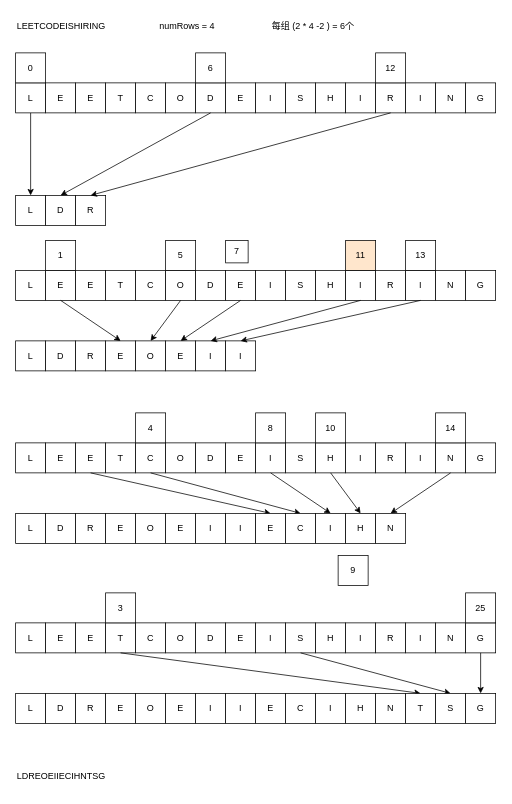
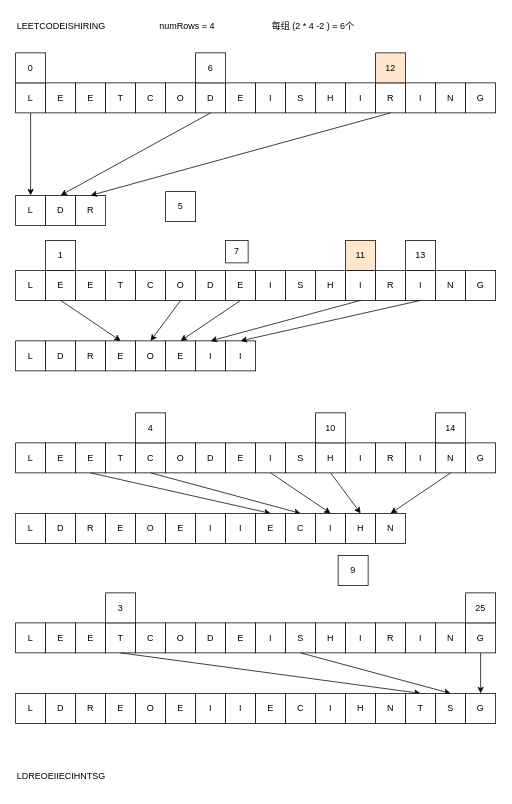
  <mxCell id="0" />
  <mxCell id="1" parent="0" />
  <mxCell id="2" value="LEETCODEISHIRING" style="text;html=1;" vertex="1" parent="1"><mxGeometry x="20" y="20" width="140" height="30" as="geometry" /></mxCell>
  <mxCell id="3" style="edgeStyle=orthogonalEdgeStyle;rounded=0;orthogonalLoop=1;jettySize=auto;html=1;exitX=0.5;exitY=1;exitDx=0;exitDy=0;" edge="1" parent="1" source="4" target="22"><mxGeometry relative="1" as="geometry" /></mxCell>
  <mxCell id="4" value="L" style="rounded=0;whiteSpace=wrap;html=1;" vertex="1" parent="1"><mxGeometry x="20" y="110" width="40" height="40" as="geometry" /></mxCell>
  <mxCell id="5" value="E" style="rounded=0;whiteSpace=wrap;html=1;" vertex="1" parent="1"><mxGeometry x="60" y="110" width="40" height="40" as="geometry" /></mxCell>
  <mxCell id="6" value="E" style="rounded=0;whiteSpace=wrap;html=1;" vertex="1" parent="1"><mxGeometry x="100" y="110" width="40" height="40" as="geometry" /></mxCell>
  <mxCell id="7" value="T" style="rounded=0;whiteSpace=wrap;html=1;" vertex="1" parent="1"><mxGeometry x="140" y="110" width="40" height="40" as="geometry" /></mxCell>
  <mxCell id="8" value="C" style="rounded=0;whiteSpace=wrap;html=1;" vertex="1" parent="1"><mxGeometry x="180" y="110" width="40" height="40" as="geometry" /></mxCell>
  <mxCell id="9" value="O" style="rounded=0;whiteSpace=wrap;html=1;" vertex="1" parent="1"><mxGeometry x="220" y="110" width="40" height="40" as="geometry" /></mxCell>
  <mxCell id="10" value="D" style="rounded=0;whiteSpace=wrap;html=1;" vertex="1" parent="1"><mxGeometry x="260" y="110" width="40" height="40" as="geometry" /></mxCell>
  <mxCell id="11" value="E" style="rounded=0;whiteSpace=wrap;html=1;" vertex="1" parent="1"><mxGeometry x="300" y="110" width="40" height="40" as="geometry" /></mxCell>
  <mxCell id="12" value="I" style="rounded=0;whiteSpace=wrap;html=1;" vertex="1" parent="1"><mxGeometry x="340" y="110" width="40" height="40" as="geometry" /></mxCell>
  <mxCell id="13" value="S" style="rounded=0;whiteSpace=wrap;html=1;" vertex="1" parent="1"><mxGeometry x="380" y="110" width="40" height="40" as="geometry" /></mxCell>
  <mxCell id="14" value="H" style="rounded=0;whiteSpace=wrap;html=1;" vertex="1" parent="1"><mxGeometry x="420" y="110" width="40" height="40" as="geometry" /></mxCell>
  <mxCell id="15" value="I" style="rounded=0;whiteSpace=wrap;html=1;" vertex="1" parent="1"><mxGeometry x="460" y="110" width="40" height="40" as="geometry" /></mxCell>
  <mxCell id="16" value="R" style="rounded=0;whiteSpace=wrap;html=1;" vertex="1" parent="1"><mxGeometry x="500" y="110" width="40" height="40" as="geometry" /></mxCell>
  <mxCell id="17" value="I" style="rounded=0;whiteSpace=wrap;html=1;" vertex="1" parent="1"><mxGeometry x="540" y="110" width="40" height="40" as="geometry" /></mxCell>
  <mxCell id="18" value="N" style="rounded=0;whiteSpace=wrap;html=1;" vertex="1" parent="1"><mxGeometry x="580" y="110" width="40" height="40" as="geometry" /></mxCell>
  <mxCell id="19" value="G" style="rounded=0;whiteSpace=wrap;html=1;" vertex="1" parent="1"><mxGeometry x="620" y="110" width="40" height="40" as="geometry" /></mxCell>
  <mxCell id="20" value="numRows = 4" style="text;html=1;" vertex="1" parent="1"><mxGeometry x="210" y="20" width="100" height="30" as="geometry" /></mxCell>
  <mxCell id="21" value="每组 (2 * 4 -2 ) = 6个" style="text;html=1;" vertex="1" parent="1"><mxGeometry x="360" y="20" width="120" height="30" as="geometry" /></mxCell>
  <mxCell id="22" value="L" style="rounded=0;whiteSpace=wrap;html=1;" vertex="1" parent="1"><mxGeometry x="20" y="260" width="40" height="40" as="geometry" /></mxCell>
  <mxCell id="23" value="D" style="rounded=0;whiteSpace=wrap;html=1;" vertex="1" parent="1"><mxGeometry x="60" y="260" width="40" height="40" as="geometry" /></mxCell>
  <mxCell id="24" value="R" style="rounded=0;whiteSpace=wrap;html=1;" vertex="1" parent="1"><mxGeometry x="100" y="260" width="40" height="40" as="geometry" /></mxCell>
  <mxCell id="25" value="" style="endArrow=classic;html=1;exitX=0.5;exitY=1;exitDx=0;exitDy=0;entryX=0.5;entryY=0;entryDx=0;entryDy=0;" edge="1" parent="1" source="16" target="24"><mxGeometry width="50" height="50" relative="1" as="geometry"><mxPoint x="20" y="370" as="sourcePoint" /><mxPoint x="70" y="320" as="targetPoint" /></mxGeometry></mxCell>
  <mxCell id="26" value="" style="endArrow=classic;html=1;exitX=0.5;exitY=1;exitDx=0;exitDy=0;entryX=0.5;entryY=0;entryDx=0;entryDy=0;" edge="1" parent="1" source="10" target="23"><mxGeometry width="50" height="50" relative="1" as="geometry"><mxPoint x="240" y="150" as="sourcePoint" /><mxPoint y="260" as="targetPoint" x="-80" /></mxGeometry></mxCell>
  <mxCell id="27" value="L" style="rounded=0;whiteSpace=wrap;html=1;" vertex="1" parent="1"><mxGeometry x="20" y="360" width="40" height="40" as="geometry" /></mxCell>
  <mxCell id="28" value="E" style="rounded=0;whiteSpace=wrap;html=1;" vertex="1" parent="1"><mxGeometry x="60" y="360" width="40" height="40" as="geometry" /></mxCell>
  <mxCell id="29" value="E" style="rounded=0;whiteSpace=wrap;html=1;" vertex="1" parent="1"><mxGeometry x="100" y="360" width="40" height="40" as="geometry" /></mxCell>
  <mxCell id="30" value="T" style="rounded=0;whiteSpace=wrap;html=1;" vertex="1" parent="1"><mxGeometry x="140" y="360" width="40" height="40" as="geometry" /></mxCell>
  <mxCell id="31" value="C" style="rounded=0;whiteSpace=wrap;html=1;" vertex="1" parent="1"><mxGeometry x="180" y="360" width="40" height="40" as="geometry" /></mxCell>
  <mxCell id="32" value="O" style="rounded=0;whiteSpace=wrap;html=1;" vertex="1" parent="1"><mxGeometry x="220" y="360" width="40" height="40" as="geometry" /></mxCell>
  <mxCell id="33" value="D" style="rounded=0;whiteSpace=wrap;html=1;" vertex="1" parent="1"><mxGeometry x="260" y="360" width="40" height="40" as="geometry" /></mxCell>
  <mxCell id="34" value="E" style="rounded=0;whiteSpace=wrap;html=1;" vertex="1" parent="1"><mxGeometry x="300" y="360" width="40" height="40" as="geometry" /></mxCell>
  <mxCell id="35" value="I" style="rounded=0;whiteSpace=wrap;html=1;" vertex="1" parent="1"><mxGeometry x="340" y="360" width="40" height="40" as="geometry" /></mxCell>
  <mxCell id="36" value="S" style="rounded=0;whiteSpace=wrap;html=1;" vertex="1" parent="1"><mxGeometry x="380" y="360" width="40" height="40" as="geometry" /></mxCell>
  <mxCell id="37" value="H" style="rounded=0;whiteSpace=wrap;html=1;" vertex="1" parent="1"><mxGeometry x="420" y="360" width="40" height="40" as="geometry" /></mxCell>
  <mxCell id="38" value="I" style="rounded=0;whiteSpace=wrap;html=1;" vertex="1" parent="1"><mxGeometry x="460" y="360" width="40" height="40" as="geometry" /></mxCell>
  <mxCell id="39" value="R" style="rounded=0;whiteSpace=wrap;html=1;" vertex="1" parent="1"><mxGeometry x="500" y="360" width="40" height="40" as="geometry" /></mxCell>
  <mxCell id="40" value="I" style="rounded=0;whiteSpace=wrap;html=1;" vertex="1" parent="1"><mxGeometry x="540" y="360" width="40" height="40" as="geometry" /></mxCell>
  <mxCell id="41" value="N" style="rounded=0;whiteSpace=wrap;html=1;" vertex="1" parent="1"><mxGeometry x="580" y="360" width="40" height="40" as="geometry" /></mxCell>
  <mxCell id="42" value="G" style="rounded=0;whiteSpace=wrap;html=1;" vertex="1" parent="1"><mxGeometry x="620" y="360" width="40" height="40" as="geometry" /></mxCell>
  <mxCell id="43" value="L" style="rounded=0;whiteSpace=wrap;html=1;" vertex="1" parent="1"><mxGeometry x="20" y="454" width="40" height="40" as="geometry" /></mxCell>
  <mxCell id="44" value="D" style="rounded=0;whiteSpace=wrap;html=1;" vertex="1" parent="1"><mxGeometry x="60" y="454" width="40" height="40" as="geometry" /></mxCell>
  <mxCell id="45" value="R" style="rounded=0;whiteSpace=wrap;html=1;" vertex="1" parent="1"><mxGeometry x="100" y="454" width="40" height="40" as="geometry" /></mxCell>
  <mxCell id="46" value="E" style="rounded=0;whiteSpace=wrap;html=1;" vertex="1" parent="1"><mxGeometry x="140" y="454" width="40" height="40" as="geometry" /></mxCell>
  <mxCell id="47" value="" style="endArrow=classic;html=1;exitX=0.5;exitY=1;exitDx=0;exitDy=0;entryX=0.5;entryY=0;entryDx=0;entryDy=0;" edge="1" parent="1" source="28" target="46"><mxGeometry width="50" height="50" relative="1" as="geometry"><mxPoint x="20" y="570" as="sourcePoint" /><mxPoint x="70" y="520" as="targetPoint" /></mxGeometry></mxCell>
  <mxCell id="48" value="0" style="rounded=0;whiteSpace=wrap;html=1;" vertex="1" parent="1"><mxGeometry x="20" y="70" width="40" height="40" as="geometry" /></mxCell>
  <mxCell id="49" value="6" style="rounded=0;whiteSpace=wrap;html=1;" vertex="1" parent="1"><mxGeometry x="260" y="70" width="40" height="40" as="geometry" /></mxCell>
- <mxCell id="50" value="12" style="rounded=0;whiteSpace=wrap;html=1;" vertex="1" parent="1"><mxGeometry x="500" y="70" width="40" height="40" as="geometry" /></mxCell>
+ <mxCell id="50" value="12" style="rounded=0;whiteSpace=wrap;html=1;fillColor=#ffe6cc;" vertex="1" parent="1"><mxGeometry x="500" y="70" width="40" height="40" as="geometry" /></mxCell>
  <mxCell id="51" value="1" style="rounded=0;whiteSpace=wrap;html=1;" vertex="1" parent="1"><mxGeometry x="60" y="320" width="40" height="40" as="geometry" /></mxCell>
- <mxCell id="52" value="5" style="rounded=0;whiteSpace=wrap;html=1;" vertex="1" parent="1"><mxGeometry x="220" y="320" width="40" height="40" as="geometry" /></mxCell>
+ <mxCell id="52" value="5" style="rounded=0;whiteSpace=wrap;html=1;" vertex="1" parent="1"><mxGeometry x="220" y="255" width="40" height="40" as="geometry" /></mxCell>
  <mxCell id="53" value="7" style="rounded=0;whiteSpace=wrap;html=1;" vertex="1" parent="1"><mxGeometry x="300" y="320" width="30" height="30" as="geometry" /></mxCell>
  <mxCell id="54" value="11" style="rounded=0;whiteSpace=wrap;html=1;fillColor=#ffe6cc;" vertex="1" parent="1"><mxGeometry x="460" y="320" width="40" height="40" as="geometry" /></mxCell>
  <mxCell id="55" value="13" style="rounded=0;whiteSpace=wrap;html=1;" vertex="1" parent="1"><mxGeometry x="540" y="320" width="40" height="40" as="geometry" /></mxCell>
  <mxCell id="56" value="O" style="rounded=0;whiteSpace=wrap;html=1;" vertex="1" parent="1"><mxGeometry x="180" y="454" width="40" height="40" as="geometry" /></mxCell>
  <mxCell id="57" value="E" style="rounded=0;whiteSpace=wrap;html=1;" vertex="1" parent="1"><mxGeometry x="220" y="454" width="40" height="40" as="geometry" /></mxCell>
  <mxCell id="58" value="I" style="rounded=0;whiteSpace=wrap;html=1;" vertex="1" parent="1"><mxGeometry x="260" y="454" width="40" height="40" as="geometry" /></mxCell>
  <mxCell id="59" value="I" style="rounded=0;whiteSpace=wrap;html=1;" vertex="1" parent="1"><mxGeometry x="300" y="454" width="40" height="40" as="geometry" /></mxCell>
  <mxCell id="60" value="" style="endArrow=classic;html=1;exitX=0.5;exitY=1;exitDx=0;exitDy=0;entryX=0.5;entryY=0;entryDx=0;entryDy=0;" edge="1" parent="1" source="32" target="56"><mxGeometry width="50" height="50" relative="1" as="geometry"><mxPoint x="210" y="450" as="sourcePoint" /><mxPoint x="260" y="400" as="targetPoint" /></mxGeometry></mxCell>
  <mxCell id="61" value="" style="endArrow=classic;html=1;exitX=0.5;exitY=1;exitDx=0;exitDy=0;entryX=0.5;entryY=0;entryDx=0;entryDy=0;" edge="1" parent="1" source="34" target="57"><mxGeometry width="50" height="50" relative="1" as="geometry"><mxPoint x="250" y="410" as="sourcePoint" /><mxPoint x="210" y="464" as="targetPoint" /></mxGeometry></mxCell>
  <mxCell id="62" value="" style="endArrow=classic;html=1;exitX=0.5;exitY=1;exitDx=0;exitDy=0;entryX=0.5;entryY=0;entryDx=0;entryDy=0;" edge="1" parent="1" source="38" target="58"><mxGeometry width="50" height="50" relative="1" as="geometry"><mxPoint x="330" y="410" as="sourcePoint" /><mxPoint x="250" y="464" as="targetPoint" /></mxGeometry></mxCell>
  <mxCell id="63" value="" style="endArrow=classic;html=1;exitX=0.5;exitY=1;exitDx=0;exitDy=0;entryX=0.5;entryY=0;entryDx=0;entryDy=0;" edge="1" parent="1" source="40" target="59"><mxGeometry width="50" height="50" relative="1" as="geometry"><mxPoint x="490" y="410" as="sourcePoint" /><mxPoint x="290" y="464" as="targetPoint" /></mxGeometry></mxCell>
  <mxCell id="64" value="L" style="rounded=0;whiteSpace=wrap;html=1;" vertex="1" parent="1"><mxGeometry x="20" y="590" width="40" height="40" as="geometry" /></mxCell>
  <mxCell id="65" value="E" style="rounded=0;whiteSpace=wrap;html=1;" vertex="1" parent="1"><mxGeometry x="60" y="590" width="40" height="40" as="geometry" /></mxCell>
  <mxCell id="66" value="E" style="rounded=0;whiteSpace=wrap;html=1;" vertex="1" parent="1"><mxGeometry x="100" y="590" width="40" height="40" as="geometry" /></mxCell>
  <mxCell id="67" value="T" style="rounded=0;whiteSpace=wrap;html=1;" vertex="1" parent="1"><mxGeometry x="140" y="590" width="40" height="40" as="geometry" /></mxCell>
  <mxCell id="68" value="C" style="rounded=0;whiteSpace=wrap;html=1;" vertex="1" parent="1"><mxGeometry x="180" y="590" width="40" height="40" as="geometry" /></mxCell>
  <mxCell id="69" value="O" style="rounded=0;whiteSpace=wrap;html=1;" vertex="1" parent="1"><mxGeometry x="220" y="590" width="40" height="40" as="geometry" /></mxCell>
  <mxCell id="70" value="D" style="rounded=0;whiteSpace=wrap;html=1;" vertex="1" parent="1"><mxGeometry x="260" y="590" width="40" height="40" as="geometry" /></mxCell>
  <mxCell id="71" value="E" style="rounded=0;whiteSpace=wrap;html=1;" vertex="1" parent="1"><mxGeometry x="300" y="590" width="40" height="40" as="geometry" /></mxCell>
  <mxCell id="72" value="I" style="rounded=0;whiteSpace=wrap;html=1;" vertex="1" parent="1"><mxGeometry x="340" y="590" width="40" height="40" as="geometry" /></mxCell>
  <mxCell id="73" value="S" style="rounded=0;whiteSpace=wrap;html=1;" vertex="1" parent="1"><mxGeometry x="380" y="590" width="40" height="40" as="geometry" /></mxCell>
  <mxCell id="74" value="H" style="rounded=0;whiteSpace=wrap;html=1;" vertex="1" parent="1"><mxGeometry x="420" y="590" width="40" height="40" as="geometry" /></mxCell>
  <mxCell id="75" value="I" style="rounded=0;whiteSpace=wrap;html=1;" vertex="1" parent="1"><mxGeometry x="460" y="590" width="40" height="40" as="geometry" /></mxCell>
  <mxCell id="76" value="R" style="rounded=0;whiteSpace=wrap;html=1;" vertex="1" parent="1"><mxGeometry x="500" y="590" width="40" height="40" as="geometry" /></mxCell>
  <mxCell id="77" value="I" style="rounded=0;whiteSpace=wrap;html=1;" vertex="1" parent="1"><mxGeometry x="540" y="590" width="40" height="40" as="geometry" /></mxCell>
  <mxCell id="78" value="N" style="rounded=0;whiteSpace=wrap;html=1;" vertex="1" parent="1"><mxGeometry x="580" y="590" width="40" height="40" as="geometry" /></mxCell>
  <mxCell id="79" value="G" style="rounded=0;whiteSpace=wrap;html=1;" vertex="1" parent="1"><mxGeometry x="620" y="590" width="40" height="40" as="geometry" /></mxCell>
  <mxCell id="80" value="L" style="rounded=0;whiteSpace=wrap;html=1;" vertex="1" parent="1"><mxGeometry x="20" y="684" width="40" height="40" as="geometry" /></mxCell>
  <mxCell id="81" value="D" style="rounded=0;whiteSpace=wrap;html=1;" vertex="1" parent="1"><mxGeometry x="60" y="684" width="40" height="40" as="geometry" /></mxCell>
  <mxCell id="82" value="R" style="rounded=0;whiteSpace=wrap;html=1;" vertex="1" parent="1"><mxGeometry x="100" y="684" width="40" height="40" as="geometry" /></mxCell>
  <mxCell id="83" value="E" style="rounded=0;whiteSpace=wrap;html=1;" vertex="1" parent="1"><mxGeometry x="140" y="684" width="40" height="40" as="geometry" /></mxCell>
  <mxCell id="84" value="" style="endArrow=classic;html=1;exitX=0.5;exitY=1;exitDx=0;exitDy=0;entryX=0.5;entryY=0;entryDx=0;entryDy=0;" edge="1" parent="1" source="66" target="97"><mxGeometry width="50" height="50" relative="1" as="geometry"><mxPoint x="20" y="800" as="sourcePoint" /><mxPoint x="70" y="750" as="targetPoint" /></mxGeometry></mxCell>
  <mxCell id="85" value="4" style="rounded=0;whiteSpace=wrap;html=1;" vertex="1" parent="1"><mxGeometry x="180" y="550" width="40" height="40" as="geometry" /></mxCell>
- <mxCell id="86" value="8" style="rounded=0;whiteSpace=wrap;html=1;" vertex="1" parent="1"><mxGeometry x="340" y="550" width="40" height="40" as="geometry" /></mxCell>
  <mxCell id="87" value="10" style="rounded=0;whiteSpace=wrap;html=1;" vertex="1" parent="1"><mxGeometry x="420" y="550" width="40" height="40" as="geometry" /></mxCell>
  <mxCell id="88" value="14" style="rounded=0;whiteSpace=wrap;html=1;" vertex="1" parent="1"><mxGeometry x="580" y="550" width="40" height="40" as="geometry" /></mxCell>
  <mxCell id="89" value="O" style="rounded=0;whiteSpace=wrap;html=1;" vertex="1" parent="1"><mxGeometry x="180" y="684" width="40" height="40" as="geometry" /></mxCell>
  <mxCell id="90" value="E" style="rounded=0;whiteSpace=wrap;html=1;" vertex="1" parent="1"><mxGeometry x="220" y="684" width="40" height="40" as="geometry" /></mxCell>
  <mxCell id="91" value="I" style="rounded=0;whiteSpace=wrap;html=1;" vertex="1" parent="1"><mxGeometry x="260" y="684" width="40" height="40" as="geometry" /></mxCell>
  <mxCell id="92" value="I" style="rounded=0;whiteSpace=wrap;html=1;" vertex="1" parent="1"><mxGeometry x="300" y="684" width="40" height="40" as="geometry" /></mxCell>
  <mxCell id="93" value="" style="endArrow=classic;html=1;exitX=0.5;exitY=1;exitDx=0;exitDy=0;entryX=0.5;entryY=0;entryDx=0;entryDy=0;" edge="1" parent="1" source="68" target="98"><mxGeometry width="50" height="50" relative="1" as="geometry"><mxPoint x="210" y="680" as="sourcePoint" /><mxPoint x="260" y="630" as="targetPoint" /></mxGeometry></mxCell>
  <mxCell id="94" value="" style="endArrow=classic;html=1;exitX=0.5;exitY=1;exitDx=0;exitDy=0;entryX=0.5;entryY=0;entryDx=0;entryDy=0;" edge="1" parent="1" source="72" target="99"><mxGeometry width="50" height="50" relative="1" as="geometry"><mxPoint x="250" y="640" as="sourcePoint" /><mxPoint x="210" y="694" as="targetPoint" /></mxGeometry></mxCell>
  <mxCell id="95" value="" style="endArrow=classic;html=1;exitX=0.5;exitY=1;exitDx=0;exitDy=0;entryX=0.5;entryY=0;entryDx=0;entryDy=0;" edge="1" parent="1" source="74" target="100"><mxGeometry width="50" height="50" relative="1" as="geometry"><mxPoint x="330" y="640" as="sourcePoint" /><mxPoint x="250" y="694" as="targetPoint" /></mxGeometry></mxCell>
  <mxCell id="96" value="" style="endArrow=classic;html=1;exitX=0.5;exitY=1;exitDx=0;exitDy=0;entryX=0.5;entryY=0;entryDx=0;entryDy=0;" edge="1" parent="1" source="78" target="101"><mxGeometry width="50" height="50" relative="1" as="geometry"><mxPoint x="490" y="640" as="sourcePoint" /><mxPoint x="290" y="694" as="targetPoint" /></mxGeometry></mxCell>
  <mxCell id="97" value="E" style="rounded=0;whiteSpace=wrap;html=1;" vertex="1" parent="1"><mxGeometry x="340" y="684" width="40" height="40" as="geometry" /></mxCell>
  <mxCell id="98" value="C" style="rounded=0;whiteSpace=wrap;html=1;" vertex="1" parent="1"><mxGeometry x="380" y="684" width="40" height="40" as="geometry" /></mxCell>
  <mxCell id="99" value="I" style="rounded=0;whiteSpace=wrap;html=1;" vertex="1" parent="1"><mxGeometry x="420" y="684" width="40" height="40" as="geometry" /></mxCell>
  <mxCell id="100" value="H" style="rounded=0;whiteSpace=wrap;html=1;" vertex="1" parent="1"><mxGeometry x="460" y="684" width="40" height="40" as="geometry" /></mxCell>
  <mxCell id="101" value="N" style="rounded=0;whiteSpace=wrap;html=1;" vertex="1" parent="1"><mxGeometry x="500" y="684" width="40" height="40" as="geometry" /></mxCell>
  <mxCell id="102" value="L" style="rounded=0;whiteSpace=wrap;html=1;" vertex="1" parent="1"><mxGeometry x="20" y="830" width="40" height="40" as="geometry" /></mxCell>
  <mxCell id="103" value="E" style="rounded=0;whiteSpace=wrap;html=1;" vertex="1" parent="1"><mxGeometry x="60" y="830" width="40" height="40" as="geometry" /></mxCell>
  <mxCell id="104" value="E" style="rounded=0;whiteSpace=wrap;html=1;" vertex="1" parent="1"><mxGeometry x="100" y="830" width="40" height="40" as="geometry" /></mxCell>
  <mxCell id="105" value="T" style="rounded=0;whiteSpace=wrap;html=1;" vertex="1" parent="1"><mxGeometry x="140" y="830" width="40" height="40" as="geometry" /></mxCell>
  <mxCell id="106" value="C" style="rounded=0;whiteSpace=wrap;html=1;" vertex="1" parent="1"><mxGeometry x="180" y="830" width="40" height="40" as="geometry" /></mxCell>
  <mxCell id="107" value="O" style="rounded=0;whiteSpace=wrap;html=1;" vertex="1" parent="1"><mxGeometry x="220" y="830" width="40" height="40" as="geometry" /></mxCell>
  <mxCell id="108" value="D" style="rounded=0;whiteSpace=wrap;html=1;" vertex="1" parent="1"><mxGeometry x="260" y="830" width="40" height="40" as="geometry" /></mxCell>
  <mxCell id="109" value="E" style="rounded=0;whiteSpace=wrap;html=1;" vertex="1" parent="1"><mxGeometry x="300" y="830" width="40" height="40" as="geometry" /></mxCell>
  <mxCell id="110" value="I" style="rounded=0;whiteSpace=wrap;html=1;" vertex="1" parent="1"><mxGeometry x="340" y="830" width="40" height="40" as="geometry" /></mxCell>
  <mxCell id="111" value="S" style="rounded=0;whiteSpace=wrap;html=1;" vertex="1" parent="1"><mxGeometry x="380" y="830" width="40" height="40" as="geometry" /></mxCell>
  <mxCell id="112" value="H" style="rounded=0;whiteSpace=wrap;html=1;" vertex="1" parent="1"><mxGeometry x="420" y="830" width="40" height="40" as="geometry" /></mxCell>
  <mxCell id="113" value="I" style="rounded=0;whiteSpace=wrap;html=1;" vertex="1" parent="1"><mxGeometry x="460" y="830" width="40" height="40" as="geometry" /></mxCell>
  <mxCell id="114" value="R" style="rounded=0;whiteSpace=wrap;html=1;" vertex="1" parent="1"><mxGeometry x="500" y="830" width="40" height="40" as="geometry" /></mxCell>
  <mxCell id="115" value="I" style="rounded=0;whiteSpace=wrap;html=1;" vertex="1" parent="1"><mxGeometry x="540" y="830" width="40" height="40" as="geometry" /></mxCell>
  <mxCell id="116" value="N" style="rounded=0;whiteSpace=wrap;html=1;" vertex="1" parent="1"><mxGeometry x="580" y="830" width="40" height="40" as="geometry" /></mxCell>
  <mxCell id="117" value="G" style="rounded=0;whiteSpace=wrap;html=1;" vertex="1" parent="1"><mxGeometry x="620" y="830" width="40" height="40" as="geometry" /></mxCell>
  <mxCell id="118" value="L" style="rounded=0;whiteSpace=wrap;html=1;" vertex="1" parent="1"><mxGeometry x="20" y="924" width="40" height="40" as="geometry" /></mxCell>
  <mxCell id="119" value="D" style="rounded=0;whiteSpace=wrap;html=1;" vertex="1" parent="1"><mxGeometry x="60" y="924" width="40" height="40" as="geometry" /></mxCell>
  <mxCell id="120" value="R" style="rounded=0;whiteSpace=wrap;html=1;" vertex="1" parent="1"><mxGeometry x="100" y="924" width="40" height="40" as="geometry" /></mxCell>
  <mxCell id="121" value="E" style="rounded=0;whiteSpace=wrap;html=1;" vertex="1" parent="1"><mxGeometry x="140" y="924" width="40" height="40" as="geometry" /></mxCell>
  <mxCell id="122" value="3" style="rounded=0;whiteSpace=wrap;html=1;" vertex="1" parent="1"><mxGeometry x="140" y="790" width="40" height="40" as="geometry" /></mxCell>
  <mxCell id="123" value="9" style="rounded=0;whiteSpace=wrap;html=1;" vertex="1" parent="1"><mxGeometry x="450" y="740" width="40" height="40" as="geometry" /></mxCell>
  <mxCell id="124" value="25" style="rounded=0;whiteSpace=wrap;html=1;" vertex="1" parent="1"><mxGeometry x="620" y="790" width="40" height="40" as="geometry" /></mxCell>
  <mxCell id="125" value="O" style="rounded=0;whiteSpace=wrap;html=1;" vertex="1" parent="1"><mxGeometry x="180" y="924" width="40" height="40" as="geometry" /></mxCell>
  <mxCell id="126" value="E" style="rounded=0;whiteSpace=wrap;html=1;" vertex="1" parent="1"><mxGeometry x="220" y="924" width="40" height="40" as="geometry" /></mxCell>
  <mxCell id="127" value="I" style="rounded=0;whiteSpace=wrap;html=1;" vertex="1" parent="1"><mxGeometry x="260" y="924" width="40" height="40" as="geometry" /></mxCell>
  <mxCell id="128" value="I" style="rounded=0;whiteSpace=wrap;html=1;" vertex="1" parent="1"><mxGeometry x="300" y="924" width="40" height="40" as="geometry" /></mxCell>
  <mxCell id="129" value="" style="endArrow=classic;html=1;exitX=0.5;exitY=1;exitDx=0;exitDy=0;entryX=0.5;entryY=0;entryDx=0;entryDy=0;" edge="1" parent="1" source="105" target="137"><mxGeometry width="50" height="50" relative="1" as="geometry"><mxPoint x="210" y="920" as="sourcePoint" /><mxPoint x="260" y="870" as="targetPoint" /></mxGeometry></mxCell>
  <mxCell id="130" value="" style="endArrow=classic;html=1;exitX=0.5;exitY=1;exitDx=0;exitDy=0;entryX=0.5;entryY=0;entryDx=0;entryDy=0;" edge="1" parent="1" source="111" target="138"><mxGeometry width="50" height="50" relative="1" as="geometry"><mxPoint x="330" y="880" as="sourcePoint" /><mxPoint x="250" y="934" as="targetPoint" /></mxGeometry></mxCell>
  <mxCell id="131" value="" style="endArrow=classic;html=1;exitX=0.5;exitY=1;exitDx=0;exitDy=0;entryX=0.5;entryY=0;entryDx=0;entryDy=0;" edge="1" parent="1" source="117" target="139"><mxGeometry width="50" height="50" relative="1" as="geometry"><mxPoint x="490" y="880" as="sourcePoint" /><mxPoint x="290" y="934" as="targetPoint" /></mxGeometry></mxCell>
  <mxCell id="132" value="E" style="rounded=0;whiteSpace=wrap;html=1;" vertex="1" parent="1"><mxGeometry x="340" y="924" width="40" height="40" as="geometry" /></mxCell>
  <mxCell id="133" value="C" style="rounded=0;whiteSpace=wrap;html=1;" vertex="1" parent="1"><mxGeometry x="380" y="924" width="40" height="40" as="geometry" /></mxCell>
  <mxCell id="134" value="I" style="rounded=0;whiteSpace=wrap;html=1;" vertex="1" parent="1"><mxGeometry x="420" y="924" width="40" height="40" as="geometry" /></mxCell>
  <mxCell id="135" value="H" style="rounded=0;whiteSpace=wrap;html=1;" vertex="1" parent="1"><mxGeometry x="460" y="924" width="40" height="40" as="geometry" /></mxCell>
  <mxCell id="136" value="N" style="rounded=0;whiteSpace=wrap;html=1;" vertex="1" parent="1"><mxGeometry x="500" y="924" width="40" height="40" as="geometry" /></mxCell>
  <mxCell id="137" value="T" style="rounded=0;whiteSpace=wrap;html=1;" vertex="1" parent="1"><mxGeometry x="540" y="924" width="40" height="40" as="geometry" /></mxCell>
  <mxCell id="138" value="S" style="rounded=0;whiteSpace=wrap;html=1;" vertex="1" parent="1"><mxGeometry x="580" y="924" width="40" height="40" as="geometry" /></mxCell>
  <mxCell id="139" value="G" style="rounded=0;whiteSpace=wrap;html=1;" vertex="1" parent="1"><mxGeometry x="620" y="924" width="40" height="40" as="geometry" /></mxCell>
  <mxCell id="140" value="LDREOEIIECIHNTSG" style="text;html=1;" vertex="1" parent="1"><mxGeometry x="20" y="1020" width="140" height="30" as="geometry" /></mxCell>
